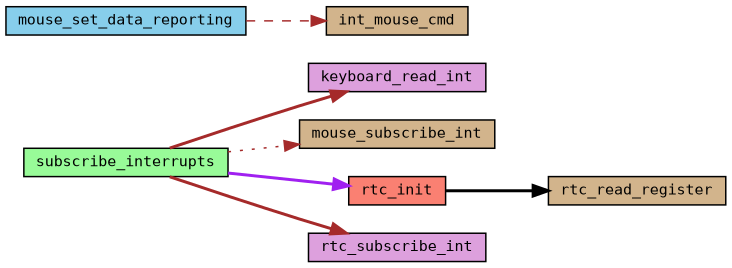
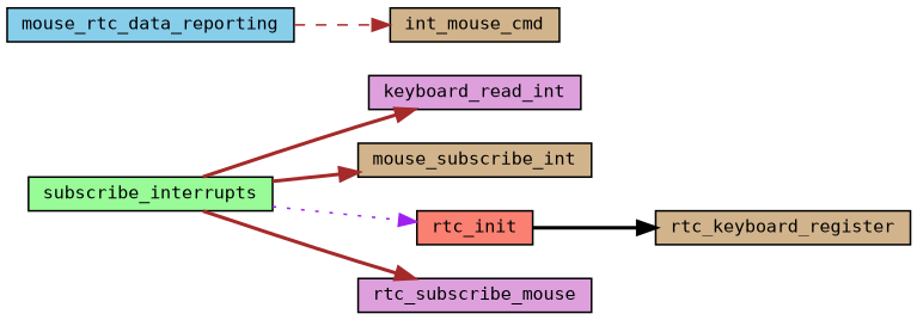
  digraph {
    fontname="DejaVu Sans Mono"
    rankdir=LR
    node [color=black fillcolor=tan fontname="DejaVu Sans Mono" fontsize=10 shape=record style=filled]
    edge [color=brown fontname="DejaVu Sans Mono" fontsize=10 labelfontname=Helvetica labelfontsize=10 style=bold]
    n1 [fillcolor=palegreen fontcolor=black height=0.2 label=subscribe_interrupts width=0.4]
    n2 [fillcolor=plum height=0.2 label=keyboard_read_int width=0.4]
    n3 [height=0.2 label=mouse_subscribe_int width=0.4]
    n4 [fillcolor=salmon height=0.2 label=rtc_init width=0.4]
-   n5 [fillcolor=plum height=0.2 label=rtc_subscribe_int width=0.4]
-   n6 [fillcolor=skyblue height=0.2 label=mouse_set_data_reporting width=0.4]
+   n5 [fillcolor=plum height=0.2 label=rtc_subscribe_mouse width=0.4]
+   n6 [fillcolor=skyblue height=0.2 label=mouse_rtc_data_reporting width=0.4]
    n7 [height=0.2 label=int_mouse_cmd width=0.4]
-   n8 [height=0.2 label=rtc_read_register width=0.4]
+   n8 [height=0.2 label=rtc_keyboard_register width=0.4]
    n1 -> n2
-   n1 -> n3 [style=dotted]
-   n1 -> n4 [color=purple]
+   n1 -> n3
+   n1 -> n4 [color=purple style=dotted]
    n1 -> n5
    n4 -> n8 [color=black]
    n6 -> n7 [style=dashed]
  }
